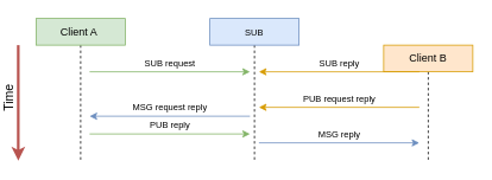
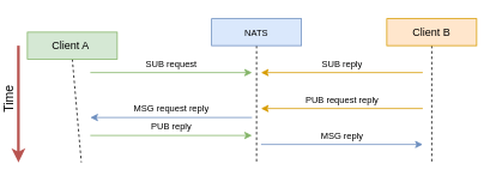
  <mxCell id="0" />
  <mxCell id="1" parent="0" />
  <mxCell id="2" style="edgeStyle=none;rounded=0;orthogonalLoop=1;jettySize=auto;html=1;exitX=0.5;exitY=1;exitDx=0;exitDy=0;fontSize=10;dashed=1;endArrow=none;endFill=0;" parent="1" source="3" edge="1"><mxGeometry relative="1" as="geometry"><mxPoint x="90" y="180" as="targetPoint" /></mxGeometry></mxCell>
- <mxCell id="3" value="Client A&amp;nbsp;" style="rounded=0;whiteSpace=wrap;html=1;fillColor=#d5e8d4;strokeColor=#82b366;" parent="1" vertex="1"><mxGeometry x="40" y="20" width="100" height="30" as="geometry" /></mxCell>
+ <mxCell id="3" value="Client A&amp;nbsp;" style="rounded=0;whiteSpace=wrap;html=1;fillColor=#d5e8d4;strokeColor=#82b366;" parent="1" vertex="1"><mxGeometry x="30" y="35" width="100" height="30" as="geometry" /></mxCell>
  <mxCell id="4" style="edgeStyle=none;rounded=0;orthogonalLoop=1;jettySize=auto;html=1;exitX=0.5;exitY=1;exitDx=0;exitDy=0;dashed=1;endArrow=none;endFill=0;fontSize=10;" parent="1" source="5" edge="1"><mxGeometry relative="1" as="geometry"><mxPoint x="480" y="180" as="targetPoint" /></mxGeometry></mxCell>
- <mxCell id="5" value="Client B" style="rounded=0;whiteSpace=wrap;html=1;fillColor=#ffe6cc;strokeColor=#d79b00;" parent="1" vertex="1"><mxGeometry x="430" y="50" width="100" height="30" as="geometry" /></mxCell>
+ <mxCell id="5" value="Client B" style="rounded=0;whiteSpace=wrap;html=1;fillColor=#ffe6cc;strokeColor=#d79b00;" parent="1" vertex="1"><mxGeometry x="430" y="20" width="100" height="30" as="geometry" /></mxCell>
  <mxCell id="6" style="edgeStyle=none;rounded=0;orthogonalLoop=1;jettySize=auto;html=1;exitX=0.5;exitY=1;exitDx=0;exitDy=0;dashed=1;endArrow=none;endFill=0;fontSize=10;" parent="1" source="7" edge="1"><mxGeometry relative="1" as="geometry"><mxPoint x="285" y="180" as="targetPoint" /></mxGeometry></mxCell>
- <mxCell id="7" value="SUB" style="rounded=0;whiteSpace=wrap;html=1;labelBackgroundColor=none;fontSize=10;fillColor=#dae8fc;strokeColor=#6c8ebf;" parent="1" vertex="1"><mxGeometry x="235" y="20" width="100" height="30" as="geometry" /></mxCell>
+ <mxCell id="7" value="NATS" style="rounded=0;whiteSpace=wrap;html=1;labelBackgroundColor=none;fontSize=10;fillColor=#dae8fc;strokeColor=#6c8ebf;" parent="1" vertex="1"><mxGeometry x="235" y="20" width="100" height="30" as="geometry" /></mxCell>
  <mxCell id="8" value="SUB request" style="endArrow=classic;html=1;fontSize=10;fillColor=#d5e8d4;strokeColor=#82b366;" parent="1" edge="1"><mxGeometry y="10" width="50" height="50" relative="1" as="geometry"><mxPoint x="100" y="80" as="sourcePoint" /><mxPoint x="280" y="80" as="targetPoint" /><mxPoint as="offset" /></mxGeometry></mxCell>
  <mxCell id="9" value="SUB reply" style="endArrow=classic;html=1;fontSize=10;fillColor=#ffe6cc;strokeColor=#d79b00;" parent="1" edge="1"><mxGeometry y="-10" width="50" height="50" relative="1" as="geometry"><mxPoint x="470" y="80" as="sourcePoint" /><mxPoint x="290" y="80" as="targetPoint" /><mxPoint as="offset" /></mxGeometry></mxCell>
  <mxCell id="10" value="PUB request reply" style="endArrow=classic;html=1;fontSize=10;fillColor=#ffe6cc;strokeColor=#d79b00;" parent="1" edge="1"><mxGeometry y="-10" width="50" height="50" relative="1" as="geometry"><mxPoint x="470" y="120" as="sourcePoint" /><mxPoint x="290" y="120" as="targetPoint" /><mxPoint as="offset" /></mxGeometry></mxCell>
  <mxCell id="11" value="MSG request reply" style="endArrow=classic;html=1;fontSize=10;fillColor=#dae8fc;strokeColor=#6c8ebf;" parent="1" edge="1"><mxGeometry y="-10" width="50" height="50" relative="1" as="geometry"><mxPoint x="280" y="130" as="sourcePoint" /><mxPoint x="100" y="130" as="targetPoint" /><mxPoint as="offset" /></mxGeometry></mxCell>
  <mxCell id="12" value="PUB reply" style="endArrow=classic;html=1;fontSize=10;fillColor=#d5e8d4;strokeColor=#82b366;" parent="1" edge="1"><mxGeometry y="10" width="50" height="50" relative="1" as="geometry"><mxPoint x="100" y="150" as="sourcePoint" /><mxPoint x="280" y="150" as="targetPoint" /><mxPoint as="offset" /></mxGeometry></mxCell>
  <mxCell id="13" value="MSG reply" style="endArrow=classic;html=1;fontSize=10;fillColor=#dae8fc;strokeColor=#6c8ebf;" parent="1" edge="1"><mxGeometry y="10" width="50" height="50" relative="1" as="geometry"><mxPoint x="290" y="160" as="sourcePoint" /><mxPoint x="470" y="160" as="targetPoint" /><mxPoint as="offset" /></mxGeometry></mxCell>
  <mxCell id="14" value="Time" style="endArrow=classic;html=1;fontSize=14;strokeWidth=3;fillColor=#f8cecc;strokeColor=#b85450;horizontal=0;labelBackgroundColor=none;" parent="1" edge="1"><mxGeometry x="-0.077" y="-10" width="50" height="50" relative="1" as="geometry"><mxPoint x="20" y="50" as="sourcePoint" /><mxPoint x="20" y="180" as="targetPoint" /><mxPoint as="offset" /></mxGeometry></mxCell>
